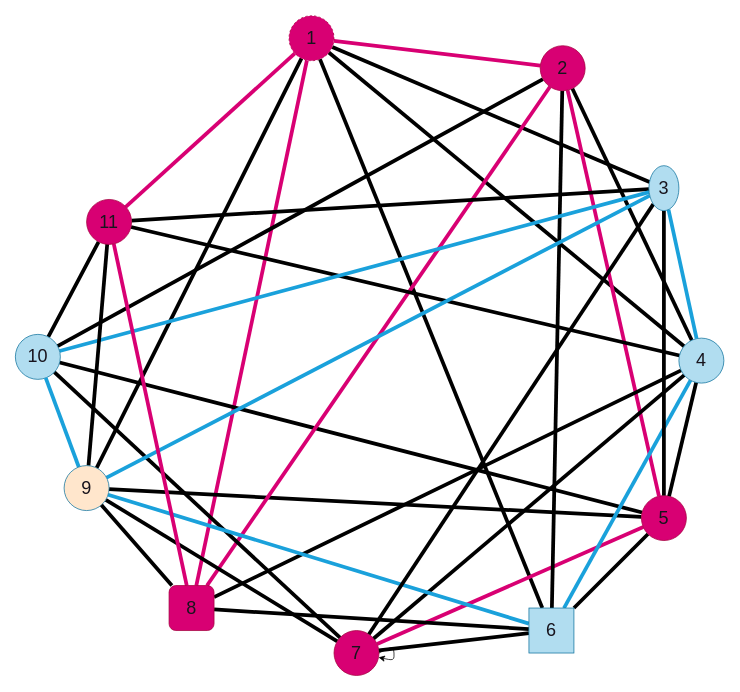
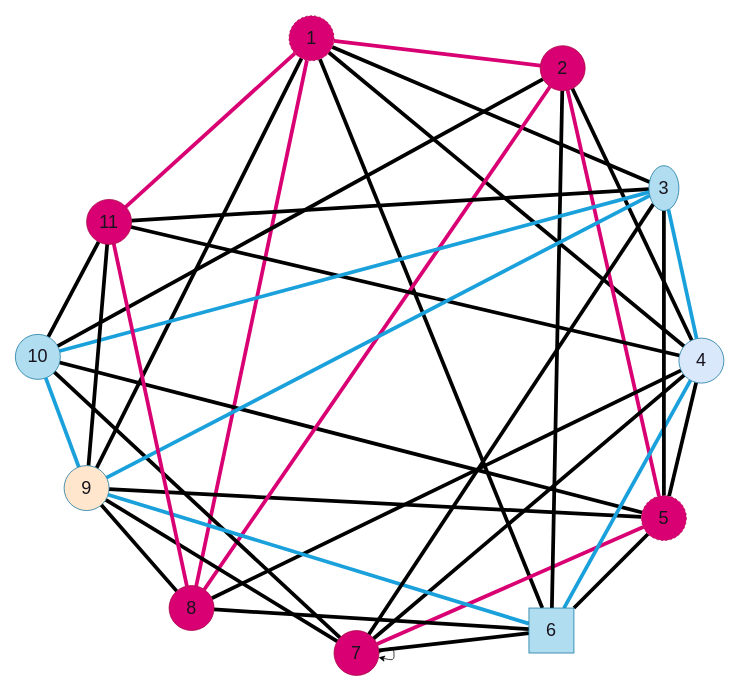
  <mxCell id="0" />
  <mxCell id="1" parent="0" />
  <mxCell id="2" style="edgeStyle=none;shape=connector;rounded=1;html=1;labelBackgroundColor=default;strokeColor=#d80073;strokeWidth=5;fontFamily=Helvetica;fontSize=24;fontColor=#18141d;endArrow=none;endFill=0;" parent="1" source="9" target="20" edge="1"><mxGeometry relative="1" as="geometry" /></mxCell>
  <mxCell id="3" style="edgeStyle=none;shape=connector;rounded=1;html=1;labelBackgroundColor=default;strokeColor=#000000;strokeWidth=5;fontFamily=Helvetica;fontSize=24;fontColor=#18141d;endArrow=none;endFill=0;" parent="1" source="9" target="40" edge="1"><mxGeometry relative="1" as="geometry" /></mxCell>
  <mxCell id="4" style="edgeStyle=none;shape=connector;rounded=1;html=1;labelBackgroundColor=default;strokeColor=#000000;strokeWidth=5;fontFamily=Helvetica;fontSize=24;fontColor=#18141d;endArrow=none;endFill=0;" parent="1" source="9" target="29" edge="1"><mxGeometry relative="1" as="geometry" /></mxCell>
  <mxCell id="5" style="edgeStyle=none;shape=connector;rounded=1;html=1;labelBackgroundColor=default;strokeColor=#000000;strokeWidth=5;fontFamily=Helvetica;fontSize=24;fontColor=#18141d;endArrow=none;endFill=0;" parent="1" source="9" target="33" edge="1"><mxGeometry relative="1" as="geometry" /></mxCell>
  <mxCell id="6" style="edgeStyle=none;shape=connector;rounded=1;html=1;labelBackgroundColor=default;strokeColor=#d80073;strokeWidth=5;fontFamily=Helvetica;fontSize=24;fontColor=#18141d;endArrow=none;endFill=0;" parent="1" source="9" target="48" edge="1"><mxGeometry relative="1" as="geometry" /></mxCell>
  <mxCell id="7" style="edgeStyle=none;shape=connector;rounded=1;html=1;labelBackgroundColor=default;strokeColor=#000000;strokeWidth=5;fontFamily=Helvetica;fontSize=24;fontColor=#18141d;endArrow=none;endFill=0;" parent="1" source="9" target="45" edge="1"><mxGeometry relative="1" as="geometry" /></mxCell>
  <mxCell id="8" style="edgeStyle=none;shape=connector;rounded=1;html=1;labelBackgroundColor=default;strokeColor=#d80073;strokeWidth=5;fontFamily=Helvetica;fontSize=24;fontColor=#18141d;endArrow=none;endFill=0;" parent="1" source="9" target="49" edge="1"><mxGeometry relative="1" as="geometry" /></mxCell>
  <mxCell id="9" value="&lt;font style=&quot;font-size: 24px;&quot; color=&quot;#18141d&quot;&gt;1&lt;/font&gt;" style="ellipse;whiteSpace=wrap;html=1;aspect=fixed;fillColor=#d80073;strokeColor=#A50040;fontColor=#ffffff;dashed=1;" parent="1" vertex="1"><mxGeometry x="385" y="20" width="60" height="60" as="geometry" /></mxCell>
  <mxCell id="10" style="edgeStyle=none;shape=connector;rounded=1;html=1;labelBackgroundColor=default;strokeColor=#000000;strokeWidth=5;fontFamily=Helvetica;fontSize=24;fontColor=#18141d;endArrow=none;endFill=0;" parent="1" source="14" target="33" edge="1"><mxGeometry relative="1" as="geometry" /></mxCell>
  <mxCell id="11" style="edgeStyle=none;shape=connector;rounded=1;html=1;labelBackgroundColor=default;strokeColor=#d80073;strokeWidth=5;fontFamily=Helvetica;fontSize=24;fontColor=#18141d;endArrow=none;endFill=0;" parent="1" source="14" target="23" edge="1"><mxGeometry relative="1" as="geometry" /></mxCell>
  <mxCell id="12" style="edgeStyle=none;shape=connector;rounded=1;html=1;labelBackgroundColor=default;strokeColor=#000000;strokeWidth=5;fontFamily=Helvetica;fontSize=24;fontColor=#18141d;endArrow=none;endFill=0;" parent="1" source="14" target="45" edge="1"><mxGeometry relative="1" as="geometry" /></mxCell>
  <mxCell id="13" style="edgeStyle=none;shape=connector;rounded=1;html=1;labelBackgroundColor=default;strokeColor=#000000;strokeWidth=5;fontFamily=Helvetica;fontSize=24;fontColor=#18141d;endArrow=none;endFill=0;" parent="1" source="14" target="42" edge="1"><mxGeometry relative="1" as="geometry" /></mxCell>
- <mxCell id="14" value="&lt;font style=&quot;font-size: 24px;&quot; color=&quot;#18141d&quot;&gt;5&lt;/font&gt;" style="ellipse;whiteSpace=wrap;html=1;aspect=fixed;fillColor=#d80073;strokeColor=#A50040;fontColor=#ffffff;" parent="1" vertex="1"><mxGeometry x="855" y="660" width="60" height="60" as="geometry" /></mxCell>
+ <mxCell id="14" value="&lt;font style=&quot;font-size: 24px;&quot; color=&quot;#18141d&quot;&gt;5&lt;/font&gt;" style="ellipse;whiteSpace=wrap;html=1;aspect=fixed;fillColor=#d80073;strokeColor=#A50040;fontColor=#ffffff;dashed=1;" parent="1" vertex="1"><mxGeometry x="855" y="660" width="60" height="60" as="geometry" /></mxCell>
  <mxCell id="15" style="edgeStyle=none;shape=connector;rounded=1;html=1;labelBackgroundColor=default;strokeColor=#000000;strokeWidth=5;fontFamily=Helvetica;fontSize=24;fontColor=#18141d;endArrow=none;endFill=0;" parent="1" source="20" target="29" edge="1"><mxGeometry relative="1" as="geometry" /></mxCell>
  <mxCell id="16" style="edgeStyle=none;shape=connector;rounded=1;html=1;labelBackgroundColor=default;strokeColor=#d80073;strokeWidth=5;fontFamily=Helvetica;fontSize=24;fontColor=#18141d;endArrow=none;endFill=0;" parent="1" source="20" target="14" edge="1"><mxGeometry relative="1" as="geometry" /></mxCell>
  <mxCell id="17" style="edgeStyle=none;shape=connector;rounded=1;html=1;labelBackgroundColor=default;strokeColor=#000000;strokeWidth=5;fontFamily=Helvetica;fontSize=24;fontColor=#18141d;endArrow=none;endFill=0;" parent="1" source="20" target="33" edge="1"><mxGeometry relative="1" as="geometry" /></mxCell>
  <mxCell id="18" style="edgeStyle=none;shape=connector;rounded=1;html=1;labelBackgroundColor=default;strokeColor=#d80073;strokeWidth=5;fontFamily=Helvetica;fontSize=24;fontColor=#18141d;endArrow=none;endFill=0;" parent="1" source="20" target="48" edge="1"><mxGeometry relative="1" as="geometry" /></mxCell>
  <mxCell id="19" style="edgeStyle=none;shape=connector;rounded=1;html=1;labelBackgroundColor=default;strokeColor=#000000;strokeWidth=5;fontFamily=Helvetica;fontSize=24;fontColor=#18141d;endArrow=none;endFill=0;" parent="1" source="20" target="42" edge="1"><mxGeometry relative="1" as="geometry" /></mxCell>
  <mxCell id="20" value="&lt;font style=&quot;font-size: 24px;&quot; color=&quot;#18141d&quot;&gt;2&lt;/font&gt;" style="ellipse;whiteSpace=wrap;html=1;aspect=fixed;fillColor=#d80073;strokeColor=#A50040;fontColor=#ffffff;" parent="1" vertex="1"><mxGeometry x="720" y="60" width="60" height="60" as="geometry" /></mxCell>
  <mxCell id="21" style="edgeStyle=none;shape=connector;rounded=1;html=1;labelBackgroundColor=default;strokeColor=#000000;strokeWidth=5;fontFamily=Helvetica;fontSize=24;fontColor=#18141d;endArrow=none;endFill=0;" parent="1" source="23" target="45" edge="1"><mxGeometry relative="1" as="geometry" /></mxCell>
  <mxCell id="22" style="edgeStyle=none;shape=connector;rounded=1;html=1;labelBackgroundColor=default;strokeColor=#000000;strokeWidth=5;fontFamily=Helvetica;fontSize=24;fontColor=#18141d;endArrow=none;endFill=0;" parent="1" source="23" target="42" edge="1"><mxGeometry relative="1" as="geometry" /></mxCell>
  <mxCell id="23" value="&lt;font style=&quot;font-size: 24px;&quot; color=&quot;#18141d&quot;&gt;7&lt;/font&gt;" style="ellipse;whiteSpace=wrap;html=1;aspect=fixed;fillColor=#d80073;strokeColor=#A50040;fontColor=#ffffff;" parent="1" vertex="1"><mxGeometry x="445" y="840" width="60" height="60" as="geometry" /></mxCell>
  <mxCell id="24" style="edgeStyle=none;shape=connector;rounded=1;html=1;labelBackgroundColor=default;strokeColor=#000000;strokeWidth=5;fontFamily=Helvetica;fontSize=24;fontColor=#18141d;endArrow=none;endFill=0;" parent="1" source="29" target="14" edge="1"><mxGeometry relative="1" as="geometry" /></mxCell>
  <mxCell id="25" style="edgeStyle=none;shape=connector;rounded=1;html=1;labelBackgroundColor=default;strokeColor=#1aa1db;strokeWidth=5;fontFamily=Helvetica;fontSize=24;fontColor=#18141d;endArrow=none;endFill=0;" parent="1" source="29" target="33" edge="1"><mxGeometry relative="1" as="geometry" /></mxCell>
  <mxCell id="26" style="edgeStyle=none;shape=connector;rounded=1;html=1;labelBackgroundColor=default;strokeColor=#000000;strokeWidth=5;fontFamily=Helvetica;fontSize=24;fontColor=#18141d;endArrow=none;endFill=0;" parent="1" source="29" target="23" edge="1"><mxGeometry relative="1" as="geometry" /></mxCell>
  <mxCell id="27" style="edgeStyle=none;shape=connector;rounded=1;html=1;labelBackgroundColor=default;strokeColor=#000000;strokeWidth=5;fontFamily=Helvetica;fontSize=24;fontColor=#18141d;endArrow=none;endFill=0;" parent="1" source="29" target="48" edge="1"><mxGeometry relative="1" as="geometry" /></mxCell>
  <mxCell id="28" style="edgeStyle=none;shape=connector;rounded=1;html=1;labelBackgroundColor=default;strokeColor=#000000;strokeWidth=5;fontFamily=Helvetica;fontSize=24;fontColor=#18141d;endArrow=none;endFill=0;" parent="1" source="29" target="49" edge="1"><mxGeometry relative="1" as="geometry" /></mxCell>
- <mxCell id="29" value="&lt;font style=&quot;font-size: 24px;&quot; color=&quot;#18141d&quot;&gt;4&lt;/font&gt;" style="ellipse;whiteSpace=wrap;html=1;aspect=fixed;fillColor=#b1ddf0;strokeColor=#10739e;" parent="1" vertex="1"><mxGeometry x="905" y="450" width="60" height="60" as="geometry" /></mxCell>
+ <mxCell id="29" value="&lt;font style=&quot;font-size: 24px;&quot; color=&quot;#18141d&quot;&gt;4&lt;/font&gt;" style="ellipse;whiteSpace=wrap;html=1;aspect=fixed;fillColor=#dae8fc;strokeColor=#10739e;" parent="1" vertex="1"><mxGeometry x="905" y="450" width="60" height="60" as="geometry" /></mxCell>
  <mxCell id="30" style="edgeStyle=none;shape=connector;rounded=1;html=1;labelBackgroundColor=default;strokeColor=#000000;strokeWidth=5;fontFamily=Helvetica;fontSize=24;fontColor=#18141d;endArrow=none;endFill=0;" parent="1" source="33" target="23" edge="1"><mxGeometry relative="1" as="geometry" /></mxCell>
  <mxCell id="31" style="edgeStyle=none;shape=connector;rounded=1;html=1;labelBackgroundColor=default;strokeColor=#000000;strokeWidth=5;fontFamily=Helvetica;fontSize=24;fontColor=#18141d;endArrow=none;endFill=0;" parent="1" source="33" target="48" edge="1"><mxGeometry relative="1" as="geometry" /></mxCell>
  <mxCell id="32" style="edgeStyle=none;shape=connector;rounded=1;html=1;labelBackgroundColor=default;strokeColor=#1aa1db;strokeWidth=5;fontFamily=Helvetica;fontSize=24;fontColor=#18141d;endArrow=none;endFill=0;" parent="1" source="33" target="45" edge="1"><mxGeometry relative="1" as="geometry" /></mxCell>
  <mxCell id="33" value="&lt;font style=&quot;font-size: 24px;&quot; color=&quot;#18141d&quot;&gt;6&lt;/font&gt;" style="whiteSpace=wrap;html=1;aspect=fixed;fillColor=#b1ddf0;strokeColor=#10739e;rounded=0;" parent="1" vertex="1"><mxGeometry x="705" y="810" width="60" height="60" as="geometry" /></mxCell>
  <mxCell id="34" style="edgeStyle=none;shape=connector;rounded=1;html=1;labelBackgroundColor=default;strokeColor=#1aa1db;strokeWidth=5;fontFamily=Helvetica;fontSize=24;fontColor=#18141d;endArrow=none;endFill=0;" parent="1" source="40" target="29" edge="1"><mxGeometry relative="1" as="geometry" /></mxCell>
  <mxCell id="35" style="edgeStyle=none;shape=connector;rounded=1;html=1;labelBackgroundColor=default;strokeColor=#000000;strokeWidth=5;fontFamily=Helvetica;fontSize=24;fontColor=#18141d;endArrow=none;endFill=0;" parent="1" source="40" target="14" edge="1"><mxGeometry relative="1" as="geometry" /></mxCell>
  <mxCell id="36" style="edgeStyle=none;shape=connector;rounded=1;html=1;labelBackgroundColor=default;strokeColor=#000000;strokeWidth=5;fontFamily=Helvetica;fontSize=24;fontColor=#18141d;endArrow=none;endFill=0;" parent="1" source="40" target="23" edge="1"><mxGeometry relative="1" as="geometry" /></mxCell>
  <mxCell id="37" style="edgeStyle=none;shape=connector;rounded=1;html=1;labelBackgroundColor=default;strokeColor=#1aa1db;strokeWidth=5;fontFamily=Helvetica;fontSize=24;fontColor=#18141d;endArrow=none;endFill=0;" parent="1" source="40" target="45" edge="1"><mxGeometry relative="1" as="geometry" /></mxCell>
  <mxCell id="38" style="edgeStyle=none;shape=connector;rounded=1;html=1;labelBackgroundColor=default;strokeColor=#000000;strokeWidth=5;fontFamily=Helvetica;fontSize=24;fontColor=#18141d;endArrow=none;endFill=0;" parent="1" source="40" target="49" edge="1"><mxGeometry relative="1" as="geometry" /></mxCell>
  <mxCell id="39" style="edgeStyle=none;shape=connector;rounded=1;html=1;labelBackgroundColor=default;strokeColor=#1aa1db;strokeWidth=5;fontFamily=Helvetica;fontSize=24;fontColor=#18141d;endArrow=none;endFill=0;" edge="1" parent="1" source="40" target="42"><mxGeometry relative="1" as="geometry" /></mxCell>
  <mxCell id="40" value="&lt;font style=&quot;font-size: 24px;&quot; color=&quot;#18141d&quot;&gt;3&lt;/font&gt;" style="ellipse;whiteSpace=wrap;html=1;aspect=fixed;fillColor=#b1ddf0;strokeColor=#10739e;fontColor=default;" parent="1" vertex="1"><mxGeometry x="865" y="220" width="40" height="60" as="geometry" /></mxCell>
  <mxCell id="41" style="edgeStyle=none;shape=connector;rounded=1;html=1;labelBackgroundColor=default;strokeColor=#000000;strokeWidth=5;fontFamily=Helvetica;fontSize=24;fontColor=#18141d;endArrow=none;endFill=0;" parent="1" source="42" target="49" edge="1"><mxGeometry relative="1" as="geometry" /></mxCell>
  <mxCell id="42" value="&lt;font style=&quot;font-size: 24px;&quot; color=&quot;#18141d&quot;&gt;10&lt;/font&gt;" style="ellipse;whiteSpace=wrap;html=1;aspect=fixed;fillColor=#b1ddf0;strokeColor=#10739e;fontColor=default;" parent="1" vertex="1"><mxGeometry x="20" y="445" width="60" height="60" as="geometry" /></mxCell>
  <mxCell id="43" style="edgeStyle=none;shape=connector;rounded=1;html=1;entryX=0.5;entryY=0.5;entryDx=0;entryDy=0;entryPerimeter=0;labelBackgroundColor=default;strokeColor=#000000;strokeWidth=5;fontFamily=Helvetica;fontSize=24;fontColor=#18141d;endArrow=none;endFill=0;" parent="1" source="45" target="49" edge="1"><mxGeometry relative="1" as="geometry" /></mxCell>
  <mxCell id="44" style="edgeStyle=none;shape=connector;rounded=1;html=1;labelBackgroundColor=default;strokeColor=#1aa1db;strokeWidth=5;fontFamily=Helvetica;fontSize=24;fontColor=#18141d;endArrow=none;endFill=0;" parent="1" source="45" target="42" edge="1"><mxGeometry relative="1" as="geometry" /></mxCell>
  <mxCell id="45" value="&lt;font style=&quot;font-size: 24px;&quot; color=&quot;#18141d&quot;&gt;9&lt;/font&gt;" style="ellipse;whiteSpace=wrap;html=1;aspect=fixed;fillColor=#ffe6cc;strokeColor=#10739e;fontColor=default;" parent="1" vertex="1"><mxGeometry x="85" y="620" width="60" height="60" as="geometry" /></mxCell>
  <mxCell id="46" style="edgeStyle=none;shape=connector;rounded=1;html=1;labelBackgroundColor=default;strokeColor=#000000;strokeWidth=5;fontFamily=Helvetica;fontSize=24;fontColor=#18141d;endArrow=none;endFill=0;" parent="1" source="48" target="45" edge="1"><mxGeometry relative="1" as="geometry" /></mxCell>
  <mxCell id="47" style="edgeStyle=none;shape=connector;rounded=1;html=1;labelBackgroundColor=default;strokeColor=#d80073;strokeWidth=5;fontFamily=Helvetica;fontSize=24;fontColor=#18141d;endArrow=none;endFill=0;" parent="1" source="48" target="49" edge="1"><mxGeometry relative="1" as="geometry" /></mxCell>
- <mxCell id="48" value="&lt;font style=&quot;font-size: 24px;&quot; color=&quot;#18141d&quot;&gt;8&lt;/font&gt;" style="whiteSpace=wrap;html=1;aspect=fixed;fillColor=#d80073;strokeColor=#A50040;fontColor=#ffffff;rounded=1;" parent="1" vertex="1"><mxGeometry x="225" y="780" width="60" height="60" as="geometry" /></mxCell>
+ <mxCell id="48" value="&lt;font style=&quot;font-size: 24px;&quot; color=&quot;#18141d&quot;&gt;8&lt;/font&gt;" style="ellipse;whiteSpace=wrap;html=1;aspect=fixed;fillColor=#d80073;strokeColor=#A50040;fontColor=#ffffff;" parent="1" vertex="1"><mxGeometry x="225" y="780" width="60" height="60" as="geometry" /></mxCell>
  <mxCell id="49" value="&lt;font style=&quot;font-size: 24px;&quot; color=&quot;#18141d&quot;&gt;11&lt;/font&gt;" style="ellipse;whiteSpace=wrap;html=1;aspect=fixed;fillColor=#d80073;strokeColor=#A50040;fontColor=#ffffff;" parent="1" vertex="1"><mxGeometry x="115" y="265" width="60" height="60" as="geometry" /></mxCell>
  <mxCell id="50" style="edgeStyle=none;html=1;exitX=1;exitY=0.5;exitDx=0;exitDy=0;" parent="1" source="23" target="23" edge="1"><mxGeometry relative="1" as="geometry" /></mxCell>
